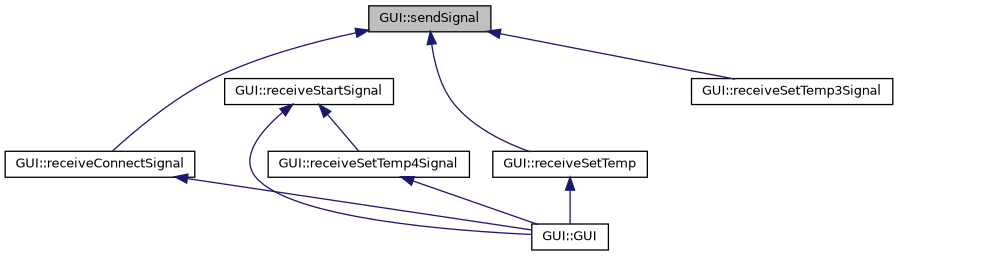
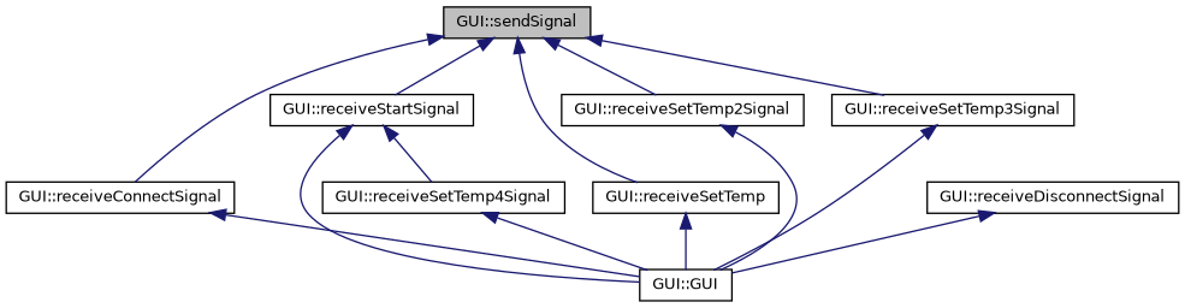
  digraph {
    rankdir=TB
    node [color=black fillcolor=white fontname=Helvetica fontsize=10 shape=record style=filled]
    edge [color=midnightblue dir=back fontname=Helvetica fontsize=10 labelfontname=Helvetica labelfontsize=10 style=solid]
    n1 [fillcolor=grey75 fontcolor=black height=0.2 label="GUI::sendSignal" width=0.4]
    n2 [height=0.2 label="GUI::receiveConnectSignal" width=0.4]
    n3 [height=0.2 label="GUI::receiveStartSignal" width=0.4]
    n4 [height=0.2 label="GUI::receiveSetTemp" width=0.4]
+   n5 [height=0.2 label="GUI::receiveSetTemp2Signal" width=0.4]
    n6 [height=0.2 label="GUI::receiveSetTemp3Signal" width=0.4]
    n7 [height=0.2 label="GUI::GUI" width=0.4]
+   n8 [height=0.2 label="GUI::receiveDisconnectSignal" width=0.4]
    n9 [height=0.2 label="GUI::receiveSetTemp4Signal" width=0.4]
    n1 -> n2
+   n1 -> n3
    n1 -> n4
+   n1 -> n5
    n1 -> n6
    n2 -> n7
    n3 -> n7
    n3 -> n9
    n4 -> n7
+   n5 -> n7
+   n6 -> n7
+   n8 -> n7
    n9 -> n7
  }
